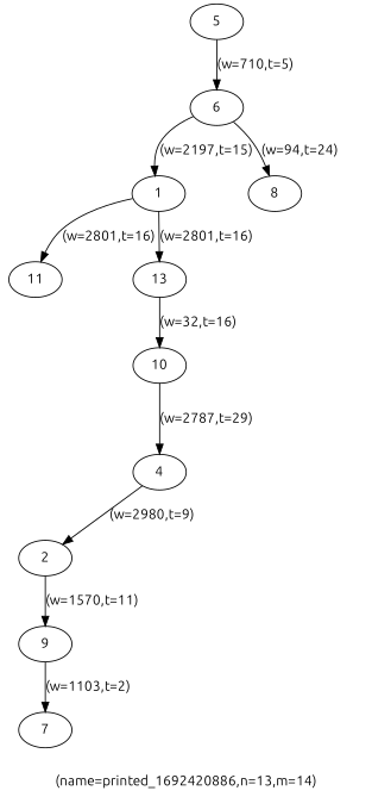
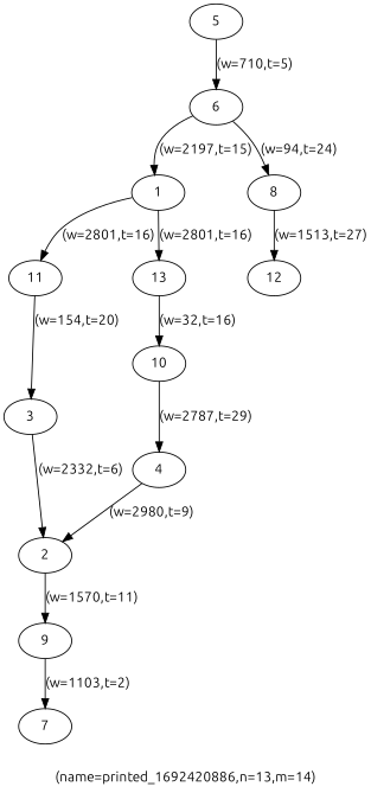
  digraph {
    fontname=Ubuntu
    label="(name=printed_1692420886,n=13,m=14)"
    node [fontname=Ubuntu]
    edge [fontname=Ubuntu]
    n1 [label=1]
    n2 [label=11]
    n3 [label=13]
+   n4 [label=3]
    n5 [label=10]
    n6 [label=2]
    n7 [label=4]
    n8 [label=9]
    n9 [label=7]
    n10 [label=5]
    n11 [label=6]
    n12 [label=8]
+   n13 [label=12]
    n1 -> n2 [label="(w=2801,t=16)"]
    n1 -> n3 [label="(w=2801,t=16)"]
+   n2 -> n4 [label="(w=154,t=20)"]
    n3 -> n5 [label="(w=32,t=16)"]
+   n4 -> n6 [label="(w=2332,t=6)"]
    n5 -> n7 [label="(w=2787,t=29)"]
    n6 -> n8 [label="(w=1570,t=11)"]
    n7 -> n6 [label="(w=2980,t=9)"]
    n8 -> n9 [label="(w=1103,t=2)"]
    n10 -> n11 [label="(w=710,t=5)"]
    n11 -> n1 [label="(w=2197,t=15)"]
    n11 -> n12 [label="(w=94,t=24)"]
+   n12 -> n13 [label="(w=1513,t=27)"]
  }
